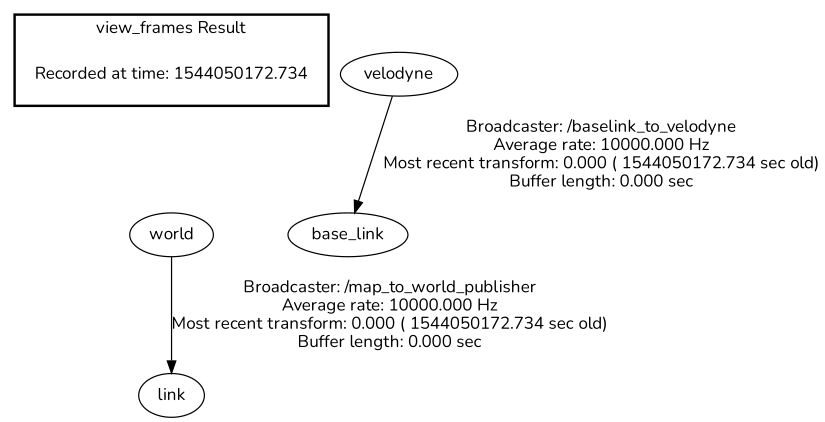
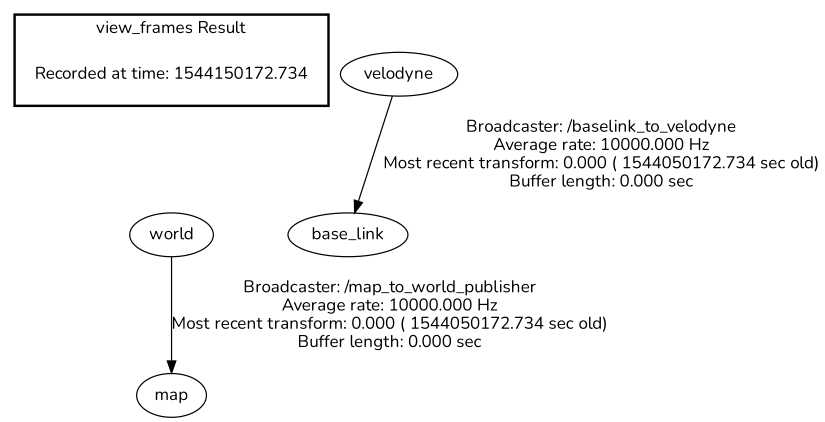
  digraph {
    fontname=Nunito
    node [fontname=Nunito]
    edge [fontname=Nunito]
-   "Recorded at time: 1544050172.734" [shape=plaintext]
+   "Recorded at time: 1544050172.734" [shape=plaintext label="Recorded at time: 1544150172.734"]
    world
    base_link
-   map [label=link]
+   map
    velodyne
    subgraph cluster_1 {
      color=black
      label="view_frames Result"
      style=bold
      "Recorded at time: 1544050172.734"
    }
    "Recorded at time: 1544050172.734" -> world [style=invis]
    "Recorded at time: 1544050172.734" -> base_link [style=invis]
    world -> map [label="Broadcaster: /map_to_world_publisher\nAverage rate: 10000.000 Hz\nMost recent transform: 0.000 ( 1544050172.734 sec old)\nBuffer length: 0.000 sec\n"]
    velodyne -> base_link [label="Broadcaster: /baselink_to_velodyne\nAverage rate: 10000.000 Hz\nMost recent transform: 0.000 ( 1544050172.734 sec old)\nBuffer length: 0.000 sec\n"]
  }
